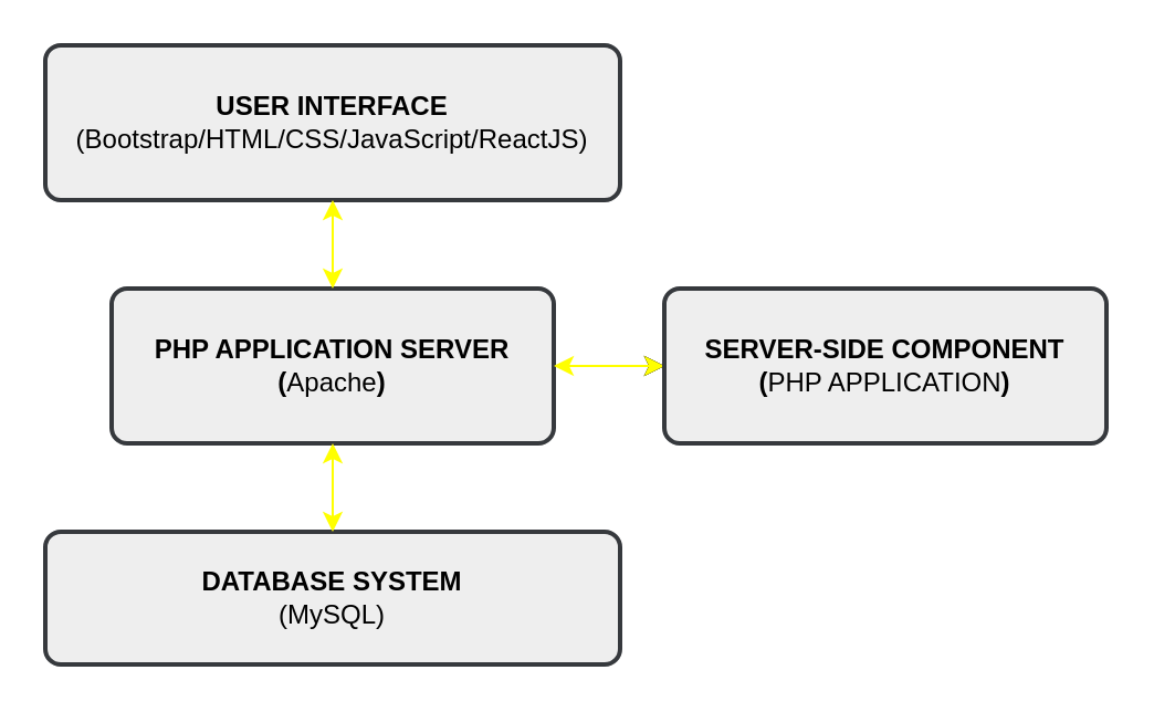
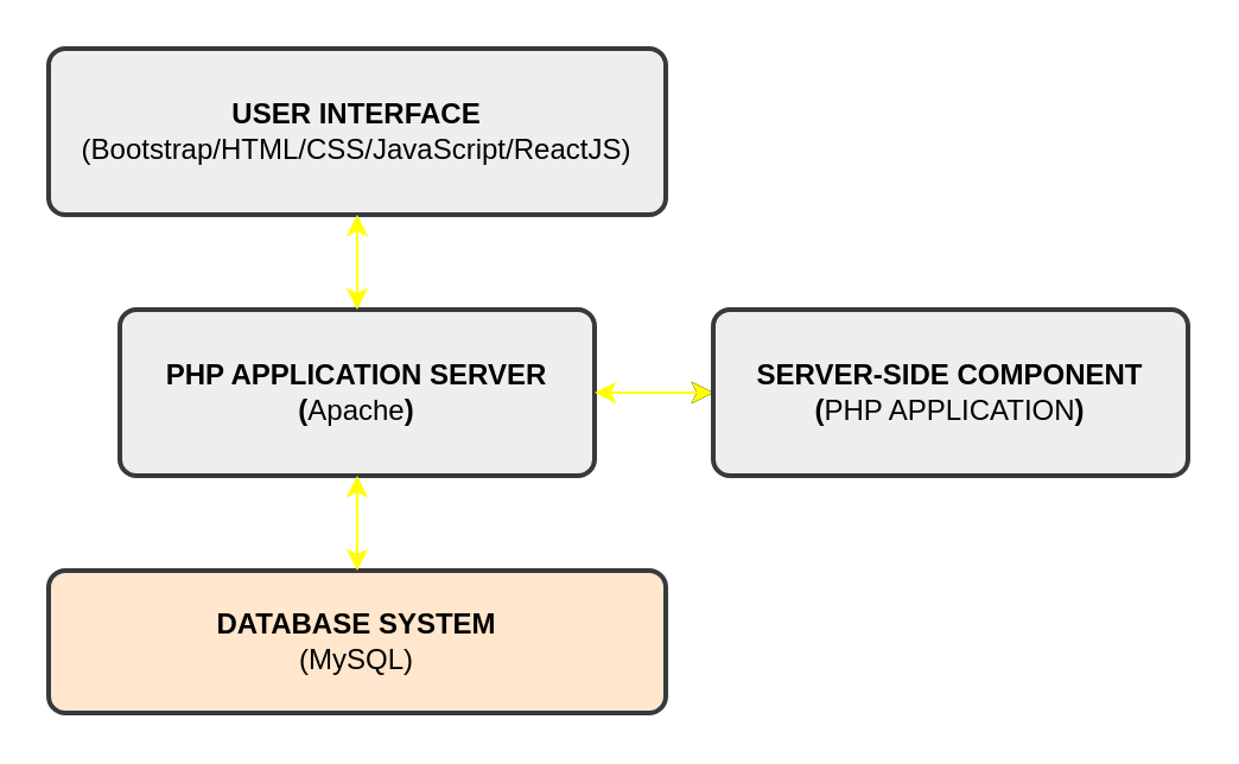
  <mxCell id="0" />
  <mxCell id="1" parent="0" />
  <mxCell id="2" value="&lt;b&gt;USER INTERFACE&lt;br&gt;&lt;/b&gt;(Bootstrap/HTML/CSS/JavaScript/ReactJS)" style="rounded=1;whiteSpace=wrap;html=1;absoluteArcSize=1;arcSize=14;strokeWidth=2;fillColor=#eeeeee;strokeColor=#36393d;fontColor=#000000;" parent="1" vertex="1"><mxGeometry x="20" y="20" width="260" height="70" as="geometry" /></mxCell>
  <mxCell id="3" style="edgeStyle=none;html=1;entryX=0;entryY=0.5;entryDx=0;entryDy=0;" parent="1" source="6" target="8" edge="1"><mxGeometry relative="1" as="geometry" /></mxCell>
  <mxCell id="4" style="edgeStyle=none;html=1;entryX=0;entryY=0.5;entryDx=0;entryDy=0;strokeColor=#000000;" parent="1" source="6" target="8" edge="1"><mxGeometry relative="1" as="geometry" /></mxCell>
  <mxCell id="5" style="edgeStyle=none;html=1;entryX=0;entryY=0.5;entryDx=0;entryDy=0;strokeColor=#FFFF00;" edge="1" parent="1" source="6" target="8"><mxGeometry relative="1" as="geometry" /></mxCell>
  <mxCell id="6" value="&lt;b&gt;PHP APPLICATION SERVER&lt;br&gt;(&lt;/b&gt;Apache&lt;b&gt;)&lt;br&gt;&lt;/b&gt;" style="rounded=1;whiteSpace=wrap;html=1;absoluteArcSize=1;arcSize=14;strokeWidth=2;fillColor=#eeeeee;strokeColor=#36393d;fontColor=#000000;" parent="1" vertex="1"><mxGeometry x="50" y="130" width="200" height="70" as="geometry" /></mxCell>
  <mxCell id="7" style="edgeStyle=none;html=1;entryX=1;entryY=0.5;entryDx=0;entryDy=0;strokeColor=#FFFF00;" parent="1" edge="1"><mxGeometry relative="1" as="geometry"><mxPoint x="300" y="165" as="sourcePoint" /><mxPoint x="250" y="165" as="targetPoint" /></mxGeometry></mxCell>
  <mxCell id="8" value="&lt;b&gt;SERVER-SIDE COMPONENT&lt;br&gt;(&lt;/b&gt;PHP APPLICATION&lt;b&gt;)&lt;br&gt;&lt;/b&gt;" style="rounded=1;whiteSpace=wrap;html=1;absoluteArcSize=1;arcSize=14;strokeWidth=2;fillColor=#eeeeee;strokeColor=#36393d;fontColor=#000000;" parent="1" vertex="1"><mxGeometry x="300" y="130" width="200" height="70" as="geometry" /></mxCell>
- <mxCell id="9" value="&lt;b&gt;DATABASE SYSTEM&lt;br&gt;&lt;/b&gt;(MySQL)" style="rounded=1;whiteSpace=wrap;html=1;absoluteArcSize=1;arcSize=14;strokeWidth=2;fillColor=#eeeeee;strokeColor=#36393d;fontColor=#000000;" parent="1" vertex="1"><mxGeometry x="20" y="240" width="260" height="60" as="geometry" /></mxCell>
+ <mxCell id="9" value="&lt;b&gt;DATABASE SYSTEM&lt;br&gt;&lt;/b&gt;(MySQL)" style="rounded=1;whiteSpace=wrap;html=1;absoluteArcSize=1;arcSize=14;strokeWidth=2;fillColor=#ffe6cc;strokeColor=#36393d;fontColor=#000000;" parent="1" vertex="1"><mxGeometry x="20" y="240" width="260" height="60" as="geometry" /></mxCell>
  <mxCell id="10" value="" style="endArrow=classic;startArrow=classic;html=1;fontColor=#000000;entryX=0.5;entryY=1;entryDx=0;entryDy=0;strokeColor=#FFFF00;" parent="1" target="6" edge="1"><mxGeometry width="50" height="50" relative="1" as="geometry"><mxPoint x="150" y="240" as="sourcePoint" /><mxPoint x="200" y="190" as="targetPoint" /></mxGeometry></mxCell>
  <mxCell id="11" value="" style="endArrow=classic;startArrow=classic;html=1;fontColor=#000000;entryX=0.5;entryY=0;entryDx=0;entryDy=0;exitX=0.5;exitY=1;exitDx=0;exitDy=0;fillColor=#eeeeee;strokeColor=#FFFF00;" parent="1" source="2" target="6" edge="1"><mxGeometry width="50" height="50" relative="1" as="geometry"><mxPoint x="140" y="90" as="sourcePoint" /><mxPoint x="30" y="50" as="targetPoint" /></mxGeometry></mxCell>
